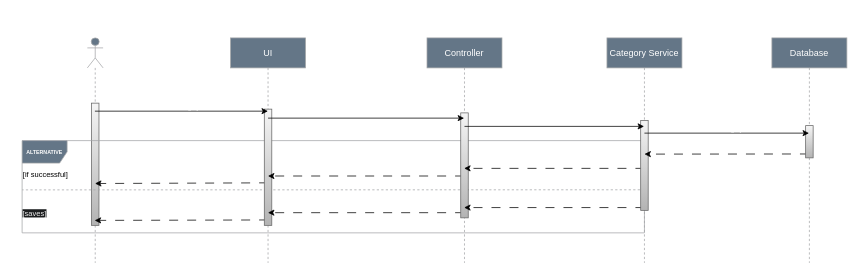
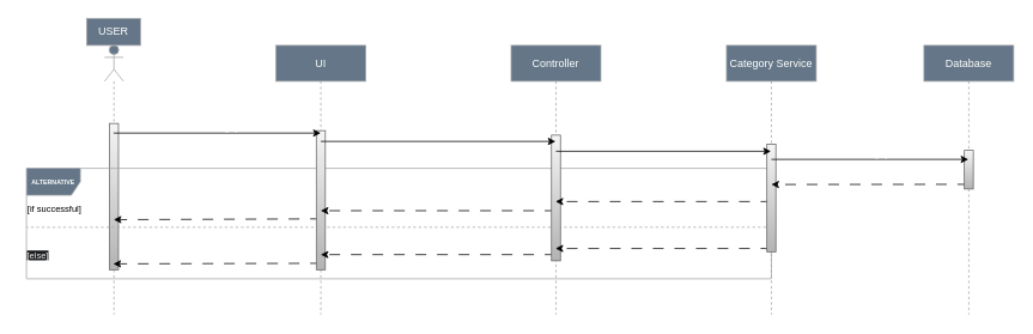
  <mxCell id="0" />
  <mxCell id="1" parent="0" />
  <mxCell id="2" value="" style="group" parent="1" vertex="1" connectable="0"><mxGeometry x="20" y="20" width="1109" height="330" as="geometry" /></mxCell>
  <mxCell id="3" value="UI" style="shape=umlLifeline;perimeter=lifelinePerimeter;whiteSpace=wrap;html=1;container=0;dropTarget=0;collapsible=0;recursiveResize=0;outlineConnect=0;portConstraint=eastwest;newEdgeStyle={&quot;edgeStyle&quot;:&quot;elbowEdgeStyle&quot;,&quot;elbow&quot;:&quot;vertical&quot;,&quot;curved&quot;:0,&quot;rounded&quot;:0};fillColor=#647687;fontColor=#ffffff;strokeColor=#a4a6a8;" parent="2" vertex="1"><mxGeometry x="287" y="30" width="100" height="300" as="geometry" /></mxCell>
  <mxCell id="4" value="Controller" style="shape=umlLifeline;perimeter=lifelinePerimeter;whiteSpace=wrap;html=1;container=0;dropTarget=0;collapsible=0;recursiveResize=0;outlineConnect=0;portConstraint=eastwest;newEdgeStyle={&quot;edgeStyle&quot;:&quot;elbowEdgeStyle&quot;,&quot;elbow&quot;:&quot;vertical&quot;,&quot;curved&quot;:0,&quot;rounded&quot;:0};fillColor=#647687;fontColor=#ffffff;strokeColor=#a4a6a8;" parent="2" vertex="1"><mxGeometry x="549" y="30" width="100" height="300" as="geometry" /></mxCell>
  <mxCell id="5" value="Database" style="shape=umlLifeline;perimeter=lifelinePerimeter;whiteSpace=wrap;html=1;container=0;dropTarget=0;collapsible=0;recursiveResize=0;outlineConnect=0;portConstraint=eastwest;newEdgeStyle={&quot;edgeStyle&quot;:&quot;elbowEdgeStyle&quot;,&quot;elbow&quot;:&quot;vertical&quot;,&quot;curved&quot;:0,&quot;rounded&quot;:0};fillColor=#647687;fontColor=#ffffff;strokeColor=#a4a6a8;" parent="2" vertex="1"><mxGeometry x="1009" y="30" width="100" height="300" as="geometry" /></mxCell>
  <mxCell id="6" value="Category Service" style="shape=umlLifeline;perimeter=lifelinePerimeter;whiteSpace=wrap;html=1;container=0;dropTarget=0;collapsible=0;recursiveResize=0;outlineConnect=0;portConstraint=eastwest;newEdgeStyle={&quot;edgeStyle&quot;:&quot;elbowEdgeStyle&quot;,&quot;elbow&quot;:&quot;vertical&quot;,&quot;curved&quot;:0,&quot;rounded&quot;:0};fillColor=#647687;fontColor=#ffffff;strokeColor=#a4a6a8;" parent="2" vertex="1"><mxGeometry x="789" y="30" width="100" height="300" as="geometry" /></mxCell>
  <mxCell id="7" value="" style="shape=umlLifeline;perimeter=lifelinePerimeter;whiteSpace=wrap;html=1;container=1;dropTarget=0;collapsible=0;recursiveResize=0;outlineConnect=0;portConstraint=eastwest;newEdgeStyle={&quot;curved&quot;:0,&quot;rounded&quot;:0};participant=umlActor;fillColor=#647687;fontColor=#ffffff;strokeColor=#a4a6a8;" parent="2" vertex="1"><mxGeometry x="96" y="30" width="21" height="300" as="geometry" /></mxCell>
  <mxCell id="8" value="" style="html=1;points=[[0,0,0,0,5],[0,1,0,0,-5],[1,0,0,0,5],[1,1,0,0,-5]];perimeter=orthogonalPerimeter;outlineConnect=0;targetShapes=umlLifeline;portConstraint=eastwest;newEdgeStyle={&quot;curved&quot;:0,&quot;rounded&quot;:0};fillColor=#f5f5f5;gradientColor=#b3b3b3;strokeColor=#666666;" parent="7" vertex="1"><mxGeometry x="5.5" y="87" width="10" height="163" as="geometry" /></mxCell>
+ <mxCell id="9" value="USER" style="text;html=1;align=center;verticalAlign=middle;whiteSpace=wrap;rounded=0;fillColor=#647687;fontColor=#ffffff;strokeColor=#a4a6a8;" parent="2" vertex="1"><mxGeometry x="76" width="60" height="30" as="geometry" /></mxCell>
  <mxCell id="10" value="&lt;font style=&quot;font-size: 7px;&quot;&gt;&lt;b&gt;ALTERNATIVE&lt;/b&gt;&lt;/font&gt;" style="shape=umlFrame;whiteSpace=wrap;html=1;pointerEvents=0;fontSize=9;fillColor=#647687;fontColor=#ffffff;strokeColor=#a4a6a8;" parent="2" vertex="1"><mxGeometry x="9" y="167" width="830" height="123" as="geometry" /></mxCell>
  <mxCell id="11" value="" style="endArrow=none;dashed=1;html=1;rounded=0;exitX=1;exitY=0.533;exitDx=0;exitDy=0;exitPerimeter=0;fontSize=9;fillColor=#647687;strokeColor=#a4a6a8;entryX=0;entryY=0.534;entryDx=0;entryDy=0;entryPerimeter=0;" parent="2" source="10" target="10" edge="1"><mxGeometry width="50" height="50" relative="1" as="geometry"><mxPoint x="878.47" y="315" as="sourcePoint" /><mxPoint x="99" y="267" as="targetPoint" /></mxGeometry></mxCell>
  <mxCell id="12" value="" style="endArrow=classic;html=1;rounded=0;dashed=1;dashPattern=12 12;labelBackgroundColor=none;fontColor=#ffffff;fontSize=8;entryX=0.511;entryY=0.634;entryDx=0;entryDy=0;entryPerimeter=0;exitX=0.501;exitY=0.631;exitDx=0;exitDy=0;exitPerimeter=0;" parent="2" edge="1"><mxGeometry width="50" height="50" relative="1" as="geometry"><mxPoint x="337.1" y="223.3" as="sourcePoint" /><mxPoint x="106.22" y="224.2" as="targetPoint" /></mxGeometry></mxCell>
  <mxCell id="13" value="UI displays the new category to the USER" style="edgeLabel;html=1;align=center;verticalAlign=middle;resizable=0;points=[];labelBackgroundColor=none;fontColor=#ffffff;fontSize=8;" parent="12" vertex="1" connectable="0"><mxGeometry x="-0.233" y="2" relative="1" as="geometry"><mxPoint x="-19" y="-14" as="offset" /></mxGeometry></mxCell>
  <mxCell id="14" value="" style="endArrow=classic;html=1;rounded=0;dashed=1;dashPattern=12 12;labelBackgroundColor=none;fontColor=#ffffff;fontSize=8;entryX=0.488;entryY=0.798;entryDx=0;entryDy=0;entryPerimeter=0;exitX=0.501;exitY=0.796;exitDx=0;exitDy=0;exitPerimeter=0;" parent="2" edge="1"><mxGeometry width="50" height="50" relative="1" as="geometry"><mxPoint x="337.1" y="272.8" as="sourcePoint" /><mxPoint x="105.76" y="273.4" as="targetPoint" /></mxGeometry></mxCell>
  <mxCell id="15" value="UI displays message about Category creation&amp;nbsp; fail" style="edgeLabel;html=1;align=center;verticalAlign=middle;resizable=0;points=[];labelBackgroundColor=none;fontColor=#ffffff;fontSize=8;" parent="14" vertex="1" connectable="0"><mxGeometry x="-0.489" y="-3" relative="1" as="geometry"><mxPoint x="-52" y="-9" as="offset" /></mxGeometry></mxCell>
  <mxCell id="16" value="&lt;font style=&quot;font-size: 10px;&quot;&gt;[if successful]&lt;/font&gt;" style="text;html=1;align=center;verticalAlign=middle;resizable=0;points=[];autosize=1;strokeColor=none;fillColor=none;" parent="2" vertex="1"><mxGeometry y="197" width="80" height="30" as="geometry" /></mxCell>
- <mxCell id="17" value="&lt;span style=&quot;color: rgb(240, 240, 240); font-family: Helvetica; font-size: 10px; font-style: normal; font-variant-ligatures: normal; font-variant-caps: normal; font-weight: 400; letter-spacing: normal; orphans: 2; text-align: center; text-indent: 0px; text-transform: none; widows: 2; word-spacing: 0px; -webkit-text-stroke-width: 0px; background-color: rgb(27, 29, 30); text-decoration-thickness: initial; text-decoration-style: initial; text-decoration-color: initial; float: none; display: inline !important;&quot;&gt;[saves]&lt;/span&gt;" style="text;whiteSpace=wrap;html=1;" parent="2" vertex="1"><mxGeometry x="8" y="250" width="35" height="40" as="geometry" /></mxCell>
+ <mxCell id="17" value="&lt;span style=&quot;color: rgb(240, 240, 240); font-family: Helvetica; font-size: 10px; font-style: normal; font-variant-ligatures: normal; font-variant-caps: normal; font-weight: 400; letter-spacing: normal; orphans: 2; text-align: center; text-indent: 0px; text-transform: none; widows: 2; word-spacing: 0px; -webkit-text-stroke-width: 0px; background-color: rgb(27, 29, 30); text-decoration-thickness: initial; text-decoration-style: initial; text-decoration-color: initial; float: none; display: inline !important;&quot;&gt;[else]&lt;/span&gt;" style="text;whiteSpace=wrap;html=1;" parent="2" vertex="1"><mxGeometry x="8" y="250" width="35" height="40" as="geometry" /></mxCell>
  <mxCell id="18" value="" style="html=1;points=[[0,0,0,0,5],[0,1,0,0,-5],[1,0,0,0,5],[1,1,0,0,-5]];perimeter=orthogonalPerimeter;outlineConnect=0;targetShapes=umlLifeline;portConstraint=eastwest;newEdgeStyle={&quot;curved&quot;:0,&quot;rounded&quot;:0};fillColor=#f5f5f5;gradientColor=#b3b3b3;strokeColor=#666666;" parent="2" vertex="1"><mxGeometry x="332" y="125" width="10" height="155" as="geometry" /></mxCell>
  <mxCell id="19" value="" style="endArrow=classic;html=1;rounded=0;dashed=1;dashPattern=12 12;labelBackgroundColor=none;fontColor=#ffffff;fontSize=8;entryX=0.499;entryY=0.634;entryDx=0;entryDy=0;entryPerimeter=0;" parent="2" edge="1"><mxGeometry width="50" height="50" relative="1" as="geometry"><mxPoint x="598.5" y="214.2" as="sourcePoint" /><mxPoint x="336.9" y="214.2" as="targetPoint" /></mxGeometry></mxCell>
  <mxCell id="20" value="Controller&lt;br style=&quot;font-size: 8px;&quot;&gt;&lt;span style=&quot;font-size: 8px;&quot;&gt;returns confirmation to the UI&lt;/span&gt;" style="edgeLabel;html=1;align=center;verticalAlign=middle;resizable=0;points=[];labelBackgroundColor=none;fontColor=#ffffff;fontSize=8;" parent="19" vertex="1" connectable="0"><mxGeometry x="0.133" y="-2" relative="1" as="geometry"><mxPoint x="11" y="-12" as="offset" /></mxGeometry></mxCell>
  <mxCell id="21" value="" style="endArrow=classic;html=1;rounded=0;dashed=1;dashPattern=12 12;labelBackgroundColor=none;fontColor=#ffffff;fontSize=8;entryX=0.499;entryY=0.797;entryDx=0;entryDy=0;entryPerimeter=0;" parent="2" edge="1"><mxGeometry width="50" height="50" relative="1" as="geometry"><mxPoint x="598.5" y="263.1" as="sourcePoint" /><mxPoint x="336.9" y="263.1" as="targetPoint" /></mxGeometry></mxCell>
  <mxCell id="22" value="Controller&lt;br style=&quot;font-size: 8px;&quot;&gt;&lt;span style=&quot;font-size: 8px;&quot;&gt;returns error to the UI&lt;/span&gt;" style="edgeLabel;html=1;align=center;verticalAlign=middle;resizable=0;points=[];labelBackgroundColor=none;fontColor=#ffffff;fontSize=8;" parent="21" vertex="1" connectable="0"><mxGeometry x="-0.243" y="2" relative="1" as="geometry"><mxPoint x="-21" y="-15" as="offset" /></mxGeometry></mxCell>
  <mxCell id="23" value="" style="endArrow=classic;html=1;rounded=0;entryX=0.499;entryY=0.359;entryDx=0;entryDy=0;entryPerimeter=0;labelBackgroundColor=none;fontColor=#ffffff;fontSize=8;exitX=0.503;exitY=0.359;exitDx=0;exitDy=0;exitPerimeter=0;" parent="2" edge="1"><mxGeometry width="50" height="50" relative="1" as="geometry"><mxPoint x="106.06" y="127.7" as="sourcePoint" /><mxPoint x="336.9" y="127.7" as="targetPoint" /></mxGeometry></mxCell>
  <mxCell id="24" value="USER&lt;br style=&quot;font-size: 8px;&quot;&gt;enters a new category in the UI" style="edgeLabel;html=1;align=center;verticalAlign=middle;resizable=0;points=[];labelBackgroundColor=none;fontColor=#ffffff;fontSize=8;" parent="23" vertex="1" connectable="0"><mxGeometry x="0.556" y="-1" relative="1" as="geometry"><mxPoint x="-65" y="-11" as="offset" /></mxGeometry></mxCell>
  <mxCell id="25" value="" style="html=1;points=[[0,0,0,0,5],[0,1,0,0,-5],[1,0,0,0,5],[1,1,0,0,-5]];perimeter=orthogonalPerimeter;outlineConnect=0;targetShapes=umlLifeline;portConstraint=eastwest;newEdgeStyle={&quot;curved&quot;:0,&quot;rounded&quot;:0};fillColor=#f5f5f5;gradientColor=#b3b3b3;strokeColor=#666666;" parent="2" vertex="1"><mxGeometry x="594" y="130" width="10" height="140" as="geometry" /></mxCell>
  <mxCell id="26" value="" style="endArrow=classic;html=1;rounded=0;dashed=1;dashPattern=12 12;labelBackgroundColor=none;fontColor=#ffffff;fontSize=8;" parent="2" target="4" edge="1"><mxGeometry width="50" height="50" relative="1" as="geometry"><mxPoint x="839" y="256.29" as="sourcePoint" /><mxPoint x="611" y="256.29" as="targetPoint" /></mxGeometry></mxCell>
  <mxCell id="27" value="&lt;div style=&quot;font-size: 8px;&quot;&gt;Category&lt;/div&gt;&lt;div style=&quot;font-size: 8px;&quot;&gt;Service returns error to the Controller&lt;/div&gt;" style="edgeLabel;html=1;align=center;verticalAlign=middle;resizable=0;points=[];labelBackgroundColor=none;fontColor=#ffffff;fontSize=8;" parent="26" vertex="1" connectable="0"><mxGeometry x="-0.044" y="-3" relative="1" as="geometry"><mxPoint y="-9" as="offset" /></mxGeometry></mxCell>
  <mxCell id="28" value="" style="endArrow=classic;html=1;rounded=0;dashed=1;dashPattern=12 12;labelBackgroundColor=none;fontColor=#ffffff;fontSize=8;" parent="2" target="4" edge="1"><mxGeometry width="50" height="50" relative="1" as="geometry"><mxPoint x="839" y="204" as="sourcePoint" /><mxPoint x="611" y="204" as="targetPoint" /></mxGeometry></mxCell>
  <mxCell id="29" value="&lt;div style=&quot;font-size: 8px;&quot;&gt;Category&lt;/div&gt;&lt;div style=&quot;font-size: 8px;&quot;&gt;Service returns confirmation to the Controller&lt;/div&gt;" style="edgeLabel;html=1;align=center;verticalAlign=middle;resizable=0;points=[];labelBackgroundColor=none;fontColor=#ffffff;fontSize=8;" parent="28" vertex="1" connectable="0"><mxGeometry x="-0.282" y="1" relative="1" as="geometry"><mxPoint x="-24" y="-12" as="offset" /></mxGeometry></mxCell>
  <mxCell id="30" value="" style="endArrow=classic;html=1;rounded=0;labelBackgroundColor=none;fontColor=#ffffff;fontSize=8;" parent="2" target="4" edge="1"><mxGeometry width="50" height="50" relative="1" as="geometry"><mxPoint x="337.024" y="137" as="sourcePoint" /><mxPoint x="568" y="137" as="targetPoint" /></mxGeometry></mxCell>
  <mxCell id="31" value="UI&lt;br style=&quot;font-size: 8px;&quot;&gt;&lt;span style=&quot;font-size: 8px;&quot;&gt;sends the data to the Controller&lt;/span&gt;" style="edgeLabel;html=1;align=center;verticalAlign=middle;resizable=0;points=[];labelBackgroundColor=none;fontColor=#ffffff;fontSize=8;" parent="30" vertex="1" connectable="0"><mxGeometry x="0.15" y="-3" relative="1" as="geometry"><mxPoint x="-20" y="-15" as="offset" /></mxGeometry></mxCell>
  <mxCell id="32" value="" style="html=1;points=[[0,0,0,0,5],[0,1,0,0,-5],[1,0,0,0,5],[1,1,0,0,-5]];perimeter=orthogonalPerimeter;outlineConnect=0;targetShapes=umlLifeline;portConstraint=eastwest;newEdgeStyle={&quot;curved&quot;:0,&quot;rounded&quot;:0};fillColor=#f5f5f5;gradientColor=#b3b3b3;strokeColor=#666666;" parent="2" vertex="1"><mxGeometry x="834" y="140" width="10" height="120" as="geometry" /></mxCell>
  <mxCell id="33" value="" style="endArrow=classic;html=1;rounded=0;labelBackgroundColor=none;fontColor=#ffffff;fontSize=8;" parent="2" edge="1"><mxGeometry width="50" height="50" relative="1" as="geometry"><mxPoint x="599" y="148" as="sourcePoint" /><mxPoint x="838.5" y="148" as="targetPoint" /></mxGeometry></mxCell>
  <mxCell id="34" value="Controller&lt;br style=&quot;font-size: 8px;&quot;&gt;&lt;span style=&quot;font-size: 8px;&quot;&gt;calls Category Service to add a new category&lt;/span&gt;" style="edgeLabel;html=1;align=center;verticalAlign=middle;resizable=0;points=[];labelBackgroundColor=none;fontColor=#ffffff;fontSize=8;" parent="33" vertex="1" connectable="0"><mxGeometry x="0.4" y="1" relative="1" as="geometry"><mxPoint x="-45" y="-12" as="offset" /></mxGeometry></mxCell>
  <mxCell id="35" value="" style="endArrow=classic;html=1;rounded=0;dashed=1;dashPattern=12 12;labelBackgroundColor=none;fontColor=#ffffff;fontSize=8;exitX=0.494;exitY=0.516;exitDx=0;exitDy=0;exitPerimeter=0;" parent="2" source="5" edge="1"><mxGeometry width="50" height="50" relative="1" as="geometry"><mxPoint x="1067" y="185" as="sourcePoint" /><mxPoint x="839" y="185" as="targetPoint" /></mxGeometry></mxCell>
  <mxCell id="36" value="&lt;font style=&quot;font-size: 8px;&quot;&gt;Database&lt;br style=&quot;font-size: 8px;&quot;&gt;confirms the operation&amp;nbsp; has been saved&lt;/font&gt;" style="edgeLabel;html=1;align=center;verticalAlign=middle;resizable=0;points=[];labelBackgroundColor=none;fontColor=#ffffff;fontSize=8;" parent="35" vertex="1" connectable="0"><mxGeometry x="-0.011" y="4" relative="1" as="geometry"><mxPoint y="-16" as="offset" /></mxGeometry></mxCell>
  <mxCell id="37" value="" style="html=1;points=[[0,0,0,0,5],[0,1,0,0,-5],[1,0,0,0,5],[1,1,0,0,-5]];perimeter=orthogonalPerimeter;outlineConnect=0;targetShapes=umlLifeline;portConstraint=eastwest;newEdgeStyle={&quot;curved&quot;:0,&quot;rounded&quot;:0};fillColor=#f5f5f5;gradientColor=#b3b3b3;strokeColor=#666666;" parent="2" vertex="1"><mxGeometry x="1054" y="147" width="10" height="43" as="geometry" /></mxCell>
  <mxCell id="38" value="" style="endArrow=classic;html=1;rounded=0;labelBackgroundColor=none;fontColor=#ffffff;fontSize=8;" parent="2" target="5" edge="1"><mxGeometry width="50" height="50" relative="1" as="geometry"><mxPoint x="839" y="157" as="sourcePoint" /><mxPoint x="1068" y="157" as="targetPoint" /></mxGeometry></mxCell>
  <mxCell id="39" value="&lt;font style=&quot;font-size: 8px;&quot;&gt;Category&lt;br style=&quot;font-size: 8px;&quot;&gt;Service saves the category to the Database&lt;/font&gt;" style="edgeLabel;html=1;align=center;verticalAlign=middle;resizable=0;points=[];labelBackgroundColor=none;fontSize=8;fontColor=#ffffff;" parent="38" vertex="1" connectable="0"><mxGeometry x="0.007" y="-1" relative="1" as="geometry"><mxPoint y="-11" as="offset" /></mxGeometry></mxCell>
